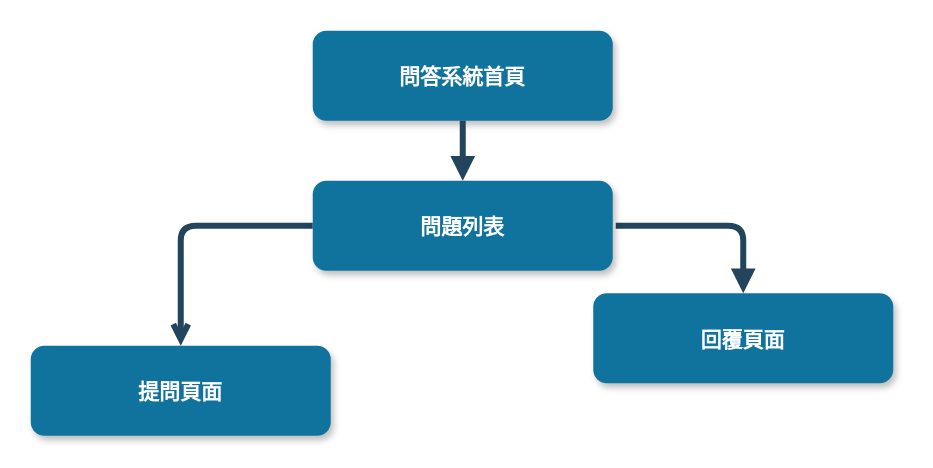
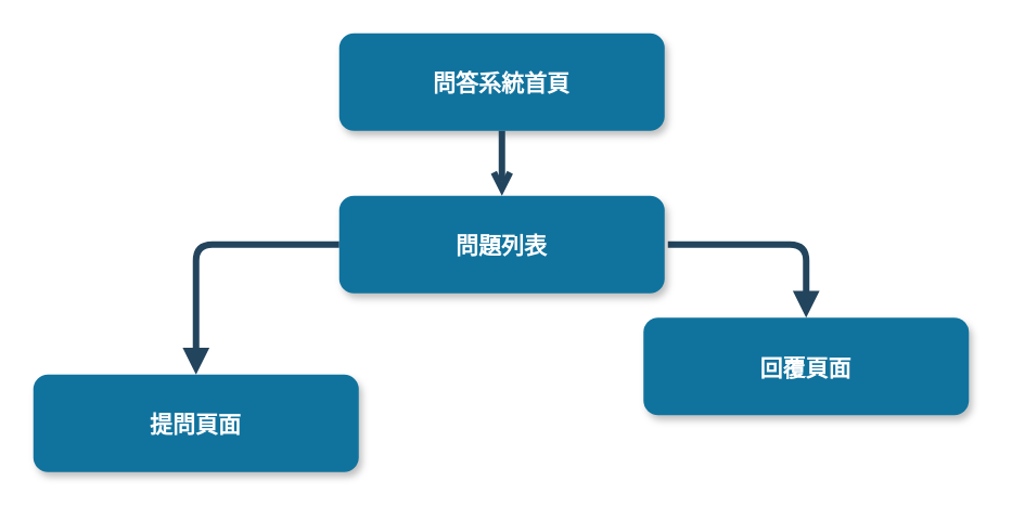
  <mxCell id="0" />
  <mxCell id="1" parent="0" />
  <mxCell id="2" value="問答系統首頁" style="rounded=1;fillColor=#10739E;strokeColor=none;shadow=1;gradientColor=none;fontStyle=1;fontColor=#FFFFFF;fontSize=14;" parent="1" vertex="1"><mxGeometry x="208" y="20" width="200" height="60" as="geometry" /></mxCell>
  <mxCell id="3" value="提問頁面" style="rounded=1;fillColor=#10739E;strokeColor=none;shadow=1;gradientColor=none;fontStyle=1;fontColor=#FFFFFF;fontSize=14;" parent="1" vertex="1"><mxGeometry x="20" y="230" width="200" height="60" as="geometry" /></mxCell>
  <mxCell id="4" value="回覆頁面" style="rounded=1;fillColor=#10739E;strokeColor=none;shadow=1;gradientColor=none;fontStyle=1;fontColor=#FFFFFF;fontSize=14;" parent="1" vertex="1"><mxGeometry x="395" y="195" width="200" height="60" as="geometry" /></mxCell>
- <mxCell id="5" value="" style="edgeStyle=elbowEdgeStyle;elbow=vertical;strokeWidth=4;endArrow=open;endFill=1;fontStyle=1;strokeColor=#23445D;exitX=0;exitY=0.5;exitDx=0;exitDy=0;entryX=0.5;entryY=0;entryDx=0;entryDy=0;" parent="1" source="8" target="3" edge="1"><mxGeometry x="230" y="145.5" width="100" height="100" as="geometry"><mxPoint x="170" y="260" as="sourcePoint" /><mxPoint x="80" y="230" as="targetPoint" /><Array as="points"><mxPoint x="150" y="150" /><mxPoint x="150" y="150" /><mxPoint x="130" y="150" /><mxPoint x="210" y="135.5" /></Array></mxGeometry></mxCell>
- <mxCell id="6" value="" style="edgeStyle=elbowEdgeStyle;elbow=vertical;strokeWidth=4;endArrow=block;endFill=1;fontStyle=1;strokeColor=#23445D;exitX=0.5;exitY=1;exitDx=0;exitDy=0;entryX=0.5;entryY=0;entryDx=0;entryDy=0;" parent="1" source="2" target="8" edge="1"><mxGeometry x="230" y="145.5" width="100" height="100" as="geometry"><mxPoint x="430" y="80" as="sourcePoint" /><mxPoint x="308" y="136" as="targetPoint" /><Array as="points" /></mxGeometry></mxCell>
+ <mxCell id="5" value="" style="edgeStyle=elbowEdgeStyle;elbow=vertical;strokeWidth=4;endArrow=block;endFill=1;fontStyle=1;strokeColor=#23445D;exitX=0;exitY=0.5;exitDx=0;exitDy=0;entryX=0.5;entryY=0;entryDx=0;entryDy=0;" parent="1" source="8" target="3" edge="1"><mxGeometry x="230" y="145.5" width="100" height="100" as="geometry"><mxPoint x="170" y="260" as="sourcePoint" /><mxPoint x="80" y="230" as="targetPoint" /><Array as="points"><mxPoint x="150" y="150" /><mxPoint x="150" y="150" /><mxPoint x="130" y="150" /><mxPoint x="210" y="135.5" /></Array></mxGeometry></mxCell>
+ <mxCell id="6" value="" style="edgeStyle=elbowEdgeStyle;elbow=vertical;strokeWidth=4;endArrow=open;endFill=1;fontStyle=1;strokeColor=#23445D;exitX=0.5;exitY=1;exitDx=0;exitDy=0;entryX=0.5;entryY=0;entryDx=0;entryDy=0;" parent="1" source="2" target="8" edge="1"><mxGeometry x="230" y="145.5" width="100" height="100" as="geometry"><mxPoint x="430" y="80" as="sourcePoint" /><mxPoint x="308" y="136" as="targetPoint" /><Array as="points" /></mxGeometry></mxCell>
  <mxCell id="7" value="" style="edgeStyle=elbowEdgeStyle;elbow=vertical;strokeWidth=4;endArrow=block;endFill=1;fontStyle=1;strokeColor=#23445D;entryX=0.5;entryY=0;entryDx=0;entryDy=0;" parent="1" target="4" edge="1"><mxGeometry x="230" y="145.5" width="100" height="100" as="geometry"><mxPoint x="410" y="150" as="sourcePoint" /><mxPoint x="-220" y="-254.5" as="targetPoint" /><Array as="points"><mxPoint x="540" y="150" /><mxPoint x="540" y="180" /><mxPoint x="600" y="150" /><mxPoint x="590" y="220" /><mxPoint x="550" y="140" /><mxPoint x="500" y="150" /><mxPoint x="500" y="150" /></Array></mxGeometry></mxCell>
  <mxCell id="8" value="問題列表" style="rounded=1;fillColor=#10739E;strokeColor=none;shadow=1;gradientColor=none;fontStyle=1;fontColor=#FFFFFF;fontSize=14;" vertex="1" parent="1"><mxGeometry x="208" y="120" width="200" height="60" as="geometry" /></mxCell>
